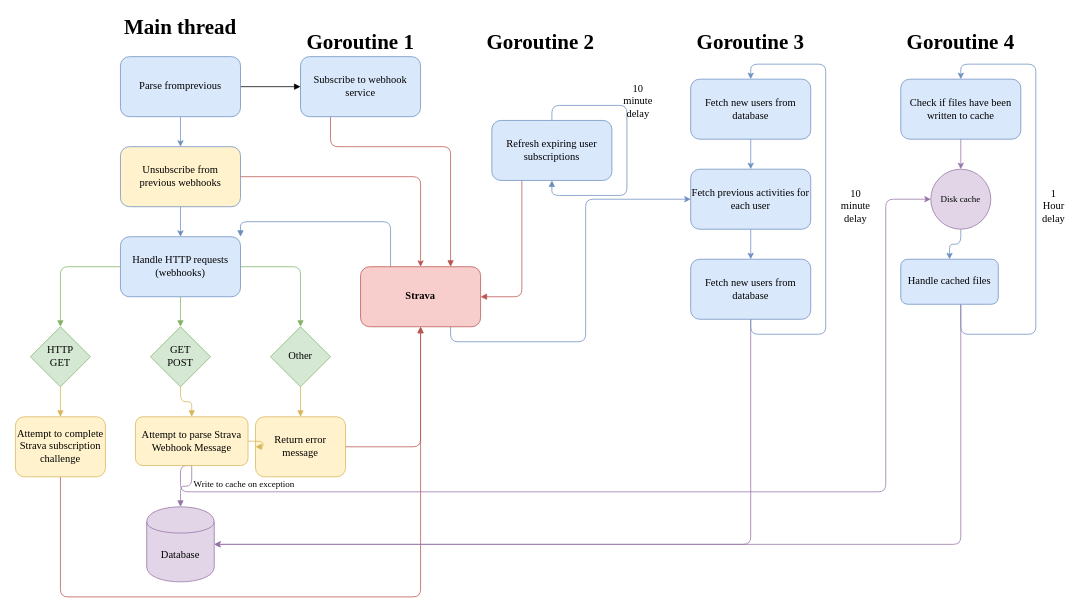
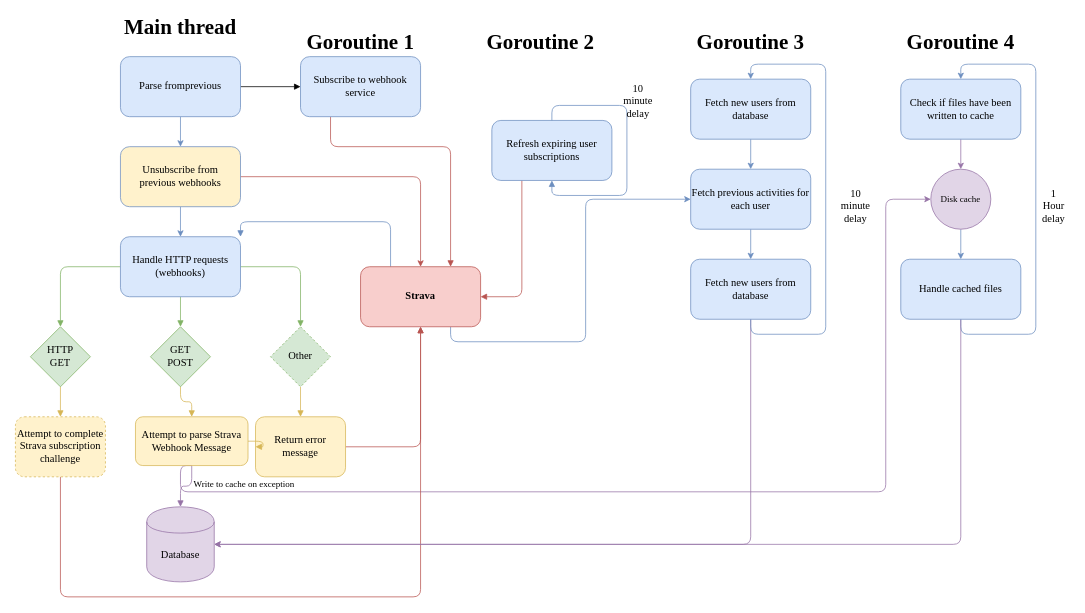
  <mxCell id="0" />
  <mxCell id="1" parent="0" />
  <mxCell id="2" style="edgeStyle=orthogonalEdgeStyle;rounded=1;orthogonalLoop=1;jettySize=auto;html=1;entryX=1;entryY=0;entryDx=0;entryDy=0;endArrow=block;endFill=1;fontFamily=Ubuntu;fontSize=14;fillColor=#dae8fc;strokeColor=#6c8ebf;" edge="1" parent="1" source="4" target="11"><mxGeometry relative="1" as="geometry"><Array as="points"><mxPoint x="520" y="290" /><mxPoint x="320" y="290" /></Array></mxGeometry></mxCell>
  <mxCell id="3" style="edgeStyle=orthogonalEdgeStyle;rounded=1;orthogonalLoop=1;jettySize=auto;html=1;exitX=0.75;exitY=1;exitDx=0;exitDy=0;entryX=0;entryY=0.5;entryDx=0;entryDy=0;fontFamily=Ubuntu;fillColor=#dae8fc;strokeColor=#6c8ebf;" edge="1" parent="1" source="4" target="43"><mxGeometry relative="1" as="geometry" /></mxCell>
  <mxCell id="4" value="Strava" style="rounded=1;whiteSpace=wrap;html=1;fillColor=#f8cecc;strokeColor=#b85450;fontStyle=1;fontFamily=Ubuntu;fontSize=14;" vertex="1" parent="1"><mxGeometry x="480" y="350" width="160" height="80" as="geometry" /></mxCell>
  <mxCell id="5" style="edgeStyle=orthogonalEdgeStyle;rounded=1;orthogonalLoop=1;jettySize=auto;html=1;fontFamily=Ubuntu;fontSize=14;fillColor=#f8cecc;strokeColor=#b85450;" edge="1" parent="1" source="7" target="4"><mxGeometry relative="1" as="geometry" /></mxCell>
  <mxCell id="6" style="edgeStyle=orthogonalEdgeStyle;rounded=0;orthogonalLoop=1;jettySize=auto;html=1;fontFamily=Ubuntu;fontSize=14;fillColor=#dae8fc;strokeColor=#6c8ebf;" edge="1" parent="1" source="7" target="11"><mxGeometry relative="1" as="geometry" /></mxCell>
  <mxCell id="7" value="Unsubscribe from&lt;br style=&quot;font-size: 14px;&quot;&gt;previous webhooks" style="rounded=1;whiteSpace=wrap;html=1;fillColor=#fff2cc;strokeColor=#6c8ebf;fontFamily=Ubuntu;fontSize=14;" vertex="1" parent="1"><mxGeometry x="160" y="190" width="160" height="80" as="geometry" /></mxCell>
  <mxCell id="8" style="edgeStyle=orthogonalEdgeStyle;rounded=1;orthogonalLoop=1;jettySize=auto;html=1;endArrow=block;endFill=1;fontFamily=Ubuntu;fontSize=14;fillColor=#d5e8d4;strokeColor=#82b366;" edge="1" parent="1" source="11" target="16"><mxGeometry relative="1" as="geometry" /></mxCell>
  <mxCell id="9" style="edgeStyle=orthogonalEdgeStyle;rounded=1;orthogonalLoop=1;jettySize=auto;html=1;endArrow=block;endFill=1;fontFamily=Ubuntu;fontSize=14;entryX=0.5;entryY=0;entryDx=0;entryDy=0;fillColor=#d5e8d4;strokeColor=#82b366;" edge="1" parent="1" source="11" target="20"><mxGeometry relative="1" as="geometry"><mxPoint x="410" y="420" as="targetPoint" /><Array as="points"><mxPoint x="400" y="350" /></Array></mxGeometry></mxCell>
  <mxCell id="10" style="edgeStyle=orthogonalEdgeStyle;rounded=1;orthogonalLoop=1;jettySize=auto;html=1;exitX=0;exitY=0.5;exitDx=0;exitDy=0;entryX=0.5;entryY=0;entryDx=0;entryDy=0;endArrow=block;endFill=1;fontFamily=Ubuntu;fontSize=14;fillColor=#d5e8d4;strokeColor=#82b366;" edge="1" parent="1" source="11" target="18"><mxGeometry relative="1" as="geometry" /></mxCell>
  <mxCell id="11" value="Handle HTTP requests (webhooks)" style="rounded=1;whiteSpace=wrap;html=1;fillColor=#dae8fc;strokeColor=#6c8ebf;fontFamily=Ubuntu;fontSize=14;" vertex="1" parent="1"><mxGeometry x="160" y="310" width="160" height="80" as="geometry" /></mxCell>
  <mxCell id="12" style="edgeStyle=orthogonalEdgeStyle;rounded=0;orthogonalLoop=1;jettySize=auto;html=1;fontFamily=Ubuntu;fontSize=14;fillColor=#dae8fc;strokeColor=#6c8ebf;" edge="1" parent="1" source="14" target="7"><mxGeometry relative="1" as="geometry" /></mxCell>
  <mxCell id="13" style="edgeStyle=orthogonalEdgeStyle;rounded=1;orthogonalLoop=1;jettySize=auto;html=1;endArrow=block;endFill=1;fontFamily=Ubuntu;fontSize=14;" edge="1" parent="1" source="14" target="31"><mxGeometry relative="1" as="geometry" /></mxCell>
  <mxCell id="14" value="Parse fromprevious" style="rounded=1;whiteSpace=wrap;html=1;fillColor=#dae8fc;strokeColor=#6c8ebf;fontFamily=Ubuntu;fontSize=14;" vertex="1" parent="1"><mxGeometry x="160" y="70" width="160" height="80" as="geometry" /></mxCell>
  <mxCell id="15" style="edgeStyle=orthogonalEdgeStyle;rounded=1;orthogonalLoop=1;jettySize=auto;html=1;endArrow=block;endFill=1;fontFamily=Ubuntu;fontSize=14;fillColor=#fff2cc;strokeColor=#d6b656;" edge="1" parent="1" source="16" target="26"><mxGeometry relative="1" as="geometry" /></mxCell>
  <mxCell id="16" value="GET&lt;br&gt;POST" style="rhombus;whiteSpace=wrap;html=1;fontFamily=Ubuntu;fontSize=14;fillColor=#d5e8d4;strokeColor=#82b366;" vertex="1" parent="1"><mxGeometry x="200" y="430" width="80" height="80" as="geometry" /></mxCell>
  <mxCell id="17" style="edgeStyle=orthogonalEdgeStyle;rounded=1;orthogonalLoop=1;jettySize=auto;html=1;endArrow=block;endFill=1;fontFamily=Ubuntu;fontSize=14;fillColor=#fff2cc;strokeColor=#d6b656;" edge="1" parent="1" source="18" target="28"><mxGeometry relative="1" as="geometry" /></mxCell>
  <mxCell id="18" value="HTTP&lt;br&gt;GET" style="rhombus;whiteSpace=wrap;html=1;fontFamily=Ubuntu;fontSize=14;fillColor=#d5e8d4;strokeColor=#82b366;" vertex="1" parent="1"><mxGeometry x="40" y="430" width="80" height="80" as="geometry" /></mxCell>
  <mxCell id="19" style="edgeStyle=orthogonalEdgeStyle;rounded=1;orthogonalLoop=1;jettySize=auto;html=1;endArrow=block;endFill=1;fontFamily=Ubuntu;fontSize=14;fillColor=#fff2cc;strokeColor=#d6b656;" edge="1" parent="1" source="20" target="22"><mxGeometry relative="1" as="geometry" /></mxCell>
- <mxCell id="20" value="Other" style="rhombus;whiteSpace=wrap;html=1;fontFamily=Ubuntu;fontSize=14;fillColor=#d5e8d4;strokeColor=#82b366;" vertex="1" parent="1"><mxGeometry x="360" y="430" width="80" height="80" as="geometry" /></mxCell>
+ <mxCell id="20" value="Other" style="rhombus;whiteSpace=wrap;html=1;fontFamily=Ubuntu;fontSize=14;fillColor=#d5e8d4;strokeColor=#82b366;dashed=1;" vertex="1" parent="1"><mxGeometry x="360" y="430" width="80" height="80" as="geometry" /></mxCell>
  <mxCell id="21" style="edgeStyle=orthogonalEdgeStyle;rounded=1;orthogonalLoop=1;jettySize=auto;html=1;endArrow=block;endFill=1;fontFamily=Ubuntu;fontSize=14;fillColor=#f8cecc;strokeColor=#b85450;" edge="1" parent="1" source="22" target="4"><mxGeometry relative="1" as="geometry" /></mxCell>
  <mxCell id="22" value="Return error message" style="rounded=1;whiteSpace=wrap;html=1;fontFamily=Ubuntu;fontSize=14;fillColor=#fff2cc;strokeColor=#d6b656;" vertex="1" parent="1"><mxGeometry x="340" y="550" width="120" height="80" as="geometry" /></mxCell>
  <mxCell id="23" style="edgeStyle=orthogonalEdgeStyle;rounded=1;orthogonalLoop=1;jettySize=auto;html=1;entryX=0;entryY=0.5;entryDx=0;entryDy=0;endArrow=block;endFill=1;fontFamily=Ubuntu;fontSize=14;fillColor=#fff2cc;strokeColor=#d6b656;" edge="1" parent="1" source="26" target="22"><mxGeometry relative="1" as="geometry" /></mxCell>
  <mxCell id="24" style="edgeStyle=orthogonalEdgeStyle;rounded=1;orthogonalLoop=1;jettySize=auto;html=1;entryX=0.5;entryY=0;entryDx=0;entryDy=0;endArrow=block;endFill=1;fontFamily=Ubuntu;fontSize=14;fillColor=#e1d5e7;strokeColor=#9673a6;" edge="1" parent="1" source="26" target="29"><mxGeometry relative="1" as="geometry" /></mxCell>
  <mxCell id="25" style="edgeStyle=orthogonalEdgeStyle;rounded=1;orthogonalLoop=1;jettySize=auto;html=1;exitX=0.5;exitY=1;exitDx=0;exitDy=0;entryX=0;entryY=0.5;entryDx=0;entryDy=0;fontFamily=Ubuntu;fillColor=#e1d5e7;strokeColor=#9673a6;" edge="1" parent="1" source="26" target="53"><mxGeometry relative="1" as="geometry"><Array as="points"><mxPoint x="240" y="650" /><mxPoint x="1180" y="650" /><mxPoint x="1180" y="260" /></Array></mxGeometry></mxCell>
  <mxCell id="26" value="Attempt to parse Strava Webhook Message" style="rounded=1;whiteSpace=wrap;html=1;fontFamily=Ubuntu;fontSize=14;fillColor=#fff2cc;strokeColor=#d6b656;" vertex="1" parent="1"><mxGeometry x="180" y="550" width="150" height="65" as="geometry" /></mxCell>
  <mxCell id="27" style="edgeStyle=orthogonalEdgeStyle;rounded=1;orthogonalLoop=1;jettySize=auto;html=1;endArrow=block;endFill=1;fontFamily=Ubuntu;fontSize=14;fillColor=#f8cecc;strokeColor=#b85450;" edge="1" parent="1" source="28" target="4"><mxGeometry relative="1" as="geometry"><Array as="points"><mxPoint x="80" y="790" /><mxPoint x="560" y="790" /></Array></mxGeometry></mxCell>
- <mxCell id="28" value="Attempt to complete Strava subscription challenge" style="rounded=1;whiteSpace=wrap;html=1;fontFamily=Ubuntu;fontSize=14;fillColor=#fff2cc;strokeColor=#d6b656;" vertex="1" parent="1"><mxGeometry x="20" y="550" width="120" height="80" as="geometry" /></mxCell>
+ <mxCell id="28" value="Attempt to complete Strava subscription challenge" style="rounded=1;whiteSpace=wrap;html=1;fontFamily=Ubuntu;fontSize=14;fillColor=#fff2cc;strokeColor=#d6b656;dashed=1;" vertex="1" parent="1"><mxGeometry x="20" y="550" width="120" height="80" as="geometry" /></mxCell>
  <mxCell id="29" value="Database" style="shape=cylinder;whiteSpace=wrap;html=1;boundedLbl=1;backgroundOutline=1;fontFamily=Ubuntu;fontSize=14;fillColor=#e1d5e7;strokeColor=#9673a6;" vertex="1" parent="1"><mxGeometry x="195" y="670" width="90" height="100" as="geometry" /></mxCell>
  <mxCell id="30" style="edgeStyle=orthogonalEdgeStyle;rounded=1;orthogonalLoop=1;jettySize=auto;html=1;entryX=0.75;entryY=0;entryDx=0;entryDy=0;endArrow=block;endFill=1;fontFamily=Ubuntu;fontSize=14;fillColor=#f8cecc;strokeColor=#b85450;" edge="1" parent="1" source="31" target="4"><mxGeometry relative="1" as="geometry"><Array as="points"><mxPoint x="440" y="190" /><mxPoint x="600" y="190" /></Array></mxGeometry></mxCell>
  <mxCell id="31" value="Subscribe to webhook service" style="rounded=1;whiteSpace=wrap;html=1;fillColor=#dae8fc;strokeColor=#6c8ebf;fontFamily=Ubuntu;fontSize=14;" vertex="1" parent="1"><mxGeometry x="400" y="70" width="160" height="80" as="geometry" /></mxCell>
  <mxCell id="32" value="&lt;h1&gt;Main thread&lt;/h1&gt;" style="text;html=1;strokeColor=none;fillColor=none;align=center;verticalAlign=middle;whiteSpace=wrap;rounded=0;fontFamily=Ubuntu;fontSize=14;" vertex="1" parent="1"><mxGeometry x="160" y="20" width="160" height="20" as="geometry" /></mxCell>
  <mxCell id="33" value="&lt;h1&gt;Goroutine 1&lt;/h1&gt;" style="text;html=1;strokeColor=none;fillColor=none;align=center;verticalAlign=middle;whiteSpace=wrap;rounded=0;fontFamily=Ubuntu;fontSize=14;" vertex="1" parent="1"><mxGeometry x="400" y="40" width="160" height="20" as="geometry" /></mxCell>
  <mxCell id="34" style="edgeStyle=orthogonalEdgeStyle;rounded=1;orthogonalLoop=1;jettySize=auto;html=1;entryX=1;entryY=0.5;entryDx=0;entryDy=0;endArrow=block;endFill=1;fontFamily=Ubuntu;fontSize=14;exitX=0.25;exitY=1;exitDx=0;exitDy=0;fillColor=#f8cecc;strokeColor=#b85450;" edge="1" parent="1" source="35" target="4"><mxGeometry relative="1" as="geometry" /></mxCell>
  <mxCell id="35" value="Refresh expiring user subscriptions" style="rounded=1;whiteSpace=wrap;html=1;fillColor=#dae8fc;strokeColor=#6c8ebf;fontFamily=Ubuntu;fontSize=14;" vertex="1" parent="1"><mxGeometry x="655" y="155" width="160" height="80" as="geometry" /></mxCell>
  <mxCell id="36" value="&lt;h1&gt;Goroutine 2&lt;/h1&gt;" style="text;html=1;strokeColor=none;fillColor=none;align=center;verticalAlign=middle;whiteSpace=wrap;rounded=0;fontFamily=Ubuntu;fontSize=14;" vertex="1" parent="1"><mxGeometry x="640" y="40" width="160" height="20" as="geometry" /></mxCell>
  <mxCell id="37" style="edgeStyle=orthogonalEdgeStyle;rounded=1;orthogonalLoop=1;jettySize=auto;html=1;entryX=0.5;entryY=1;entryDx=0;entryDy=0;endArrow=block;endFill=1;fontFamily=Ubuntu;fontSize=14;fillColor=#dae8fc;strokeColor=#6c8ebf;" edge="1" parent="1" source="35" target="35"><mxGeometry relative="1" as="geometry" /></mxCell>
  <mxCell id="38" value="10 minute delay" style="text;html=1;strokeColor=none;fillColor=none;align=center;verticalAlign=middle;whiteSpace=wrap;rounded=0;fontFamily=Ubuntu;fontSize=14;" vertex="1" parent="1"><mxGeometry x="830" y="120" width="40" height="20" as="geometry" /></mxCell>
  <mxCell id="39" value="&lt;h1&gt;Goroutine 3&lt;/h1&gt;" style="text;html=1;strokeColor=none;fillColor=none;align=center;verticalAlign=middle;whiteSpace=wrap;rounded=0;fontFamily=Ubuntu;fontSize=14;" vertex="1" parent="1"><mxGeometry x="920" y="40" width="160" height="20" as="geometry" /></mxCell>
  <mxCell id="40" style="edgeStyle=orthogonalEdgeStyle;rounded=0;orthogonalLoop=1;jettySize=auto;html=1;entryX=0.5;entryY=0;entryDx=0;entryDy=0;fontFamily=Ubuntu;fillColor=#dae8fc;strokeColor=#6c8ebf;" edge="1" parent="1" source="41" target="43"><mxGeometry relative="1" as="geometry" /></mxCell>
  <mxCell id="41" value="Fetch new users from database" style="rounded=1;whiteSpace=wrap;html=1;fillColor=#dae8fc;strokeColor=#6c8ebf;fontFamily=Ubuntu;fontSize=14;" vertex="1" parent="1"><mxGeometry x="920" y="100" width="160" height="80" as="geometry" /></mxCell>
  <mxCell id="42" style="edgeStyle=orthogonalEdgeStyle;rounded=1;orthogonalLoop=1;jettySize=auto;html=1;entryX=0.5;entryY=0;entryDx=0;entryDy=0;fontFamily=Ubuntu;fillColor=#dae8fc;strokeColor=#6c8ebf;" edge="1" parent="1" source="43" target="47"><mxGeometry relative="1" as="geometry" /></mxCell>
  <mxCell id="43" value="Fetch previous activities for each user" style="rounded=1;whiteSpace=wrap;html=1;fillColor=#dae8fc;strokeColor=#6c8ebf;fontFamily=Ubuntu;fontSize=14;" vertex="1" parent="1"><mxGeometry x="920" y="220" width="160" height="80" as="geometry" /></mxCell>
  <mxCell id="44" value="10 minute delay" style="text;html=1;strokeColor=none;fillColor=none;align=center;verticalAlign=middle;whiteSpace=wrap;rounded=0;fontFamily=Ubuntu;fontSize=14;" vertex="1" parent="1"><mxGeometry x="1120" y="260" width="40" height="20" as="geometry" /></mxCell>
  <mxCell id="45" style="edgeStyle=orthogonalEdgeStyle;rounded=1;orthogonalLoop=1;jettySize=auto;html=1;entryX=1;entryY=0.5;entryDx=0;entryDy=0;fontFamily=Ubuntu;fillColor=#e1d5e7;strokeColor=#9673a6;" edge="1" parent="1" source="47" target="29"><mxGeometry relative="1" as="geometry"><Array as="points"><mxPoint x="1000" y="720" /></Array></mxGeometry></mxCell>
  <mxCell id="46" style="edgeStyle=orthogonalEdgeStyle;rounded=1;orthogonalLoop=1;jettySize=auto;html=1;exitX=0.5;exitY=1;exitDx=0;exitDy=0;entryX=0.5;entryY=0;entryDx=0;entryDy=0;fontFamily=Ubuntu;fillColor=#dae8fc;strokeColor=#6c8ebf;" edge="1" parent="1" source="47" target="41"><mxGeometry relative="1" as="geometry"><Array as="points"><mxPoint x="1000" y="440" /><mxPoint x="1100" y="440" /><mxPoint x="1100" y="80" /><mxPoint x="1000" y="80" /></Array></mxGeometry></mxCell>
  <mxCell id="47" value="Fetch new users from database" style="rounded=1;whiteSpace=wrap;html=1;fillColor=#dae8fc;strokeColor=#6c8ebf;fontFamily=Ubuntu;fontSize=14;" vertex="1" parent="1"><mxGeometry x="920" y="340" width="160" height="80" as="geometry" /></mxCell>
  <mxCell id="48" value="&lt;h1&gt;Goroutine 4&lt;/h1&gt;" style="text;html=1;strokeColor=none;fillColor=none;align=center;verticalAlign=middle;whiteSpace=wrap;rounded=0;fontFamily=Ubuntu;fontSize=14;" vertex="1" parent="1"><mxGeometry x="1200" y="40" width="160" height="20" as="geometry" /></mxCell>
  <mxCell id="49" style="edgeStyle=orthogonalEdgeStyle;rounded=1;orthogonalLoop=1;jettySize=auto;html=1;entryX=0.5;entryY=0;entryDx=0;entryDy=0;fontFamily=Ubuntu;fillColor=#e1d5e7;strokeColor=#9673a6;" edge="1" parent="1" source="50" target="53"><mxGeometry relative="1" as="geometry" /></mxCell>
  <mxCell id="50" value="Check if files have been written to cache" style="rounded=1;whiteSpace=wrap;html=1;fillColor=#dae8fc;strokeColor=#6c8ebf;fontFamily=Ubuntu;fontSize=14;" vertex="1" parent="1"><mxGeometry x="1200" y="100" width="160" height="80" as="geometry" /></mxCell>
  <mxCell id="51" value="1 Hour delay" style="text;html=1;strokeColor=none;fillColor=none;align=center;verticalAlign=middle;whiteSpace=wrap;rounded=0;fontFamily=Ubuntu;fontSize=14;" vertex="1" parent="1"><mxGeometry x="1384" y="260" width="40" height="20" as="geometry" /></mxCell>
  <mxCell id="52" style="edgeStyle=orthogonalEdgeStyle;rounded=1;orthogonalLoop=1;jettySize=auto;html=1;fontFamily=Ubuntu;fillColor=#dae8fc;strokeColor=#6c8ebf;" edge="1" parent="1" source="53" target="56"><mxGeometry relative="1" as="geometry" /></mxCell>
  <mxCell id="53" value="Disk cache" style="ellipse;whiteSpace=wrap;html=1;aspect=fixed;fillColor=#e1d5e7;strokeColor=#9673a6;fontFamily=Ubuntu;" vertex="1" parent="1"><mxGeometry x="1240" y="220" width="80" height="80" as="geometry" /></mxCell>
  <mxCell id="54" style="edgeStyle=orthogonalEdgeStyle;rounded=1;orthogonalLoop=1;jettySize=auto;html=1;entryX=0.5;entryY=0;entryDx=0;entryDy=0;fontFamily=Ubuntu;fillColor=#dae8fc;strokeColor=#6c8ebf;" edge="1" parent="1" source="56" target="50"><mxGeometry relative="1" as="geometry"><Array as="points"><mxPoint x="1280" y="440" /><mxPoint x="1380" y="440" /><mxPoint x="1380" y="80" /><mxPoint x="1280" y="80" /></Array></mxGeometry></mxCell>
  <mxCell id="55" style="edgeStyle=orthogonalEdgeStyle;rounded=1;orthogonalLoop=1;jettySize=auto;html=1;entryX=1;entryY=0.5;entryDx=0;entryDy=0;fontFamily=Ubuntu;fillColor=#e1d5e7;strokeColor=#9673a6;" edge="1" parent="1" source="56" target="29"><mxGeometry relative="1" as="geometry"><Array as="points"><mxPoint x="1280" y="720" /></Array></mxGeometry></mxCell>
- <mxCell id="56" value="Handle cached files" style="rounded=1;whiteSpace=wrap;html=1;fillColor=#dae8fc;strokeColor=#6c8ebf;fontFamily=Ubuntu;fontSize=14;" vertex="1" parent="1"><mxGeometry x="1200" y="340" width="130" height="60" as="geometry" /></mxCell>
+ <mxCell id="56" value="Handle cached files" style="rounded=1;whiteSpace=wrap;html=1;fillColor=#dae8fc;strokeColor=#6c8ebf;fontFamily=Ubuntu;fontSize=14;" vertex="1" parent="1"><mxGeometry x="1200" y="340" width="160" height="80" as="geometry" /></mxCell>
  <mxCell id="57" value="Write to cache on exception" style="text;html=1;strokeColor=none;fillColor=none;align=center;verticalAlign=middle;whiteSpace=wrap;rounded=0;fontFamily=Ubuntu;" vertex="1" parent="1"><mxGeometry x="220" y="630" width="210" height="20" as="geometry" /></mxCell>
